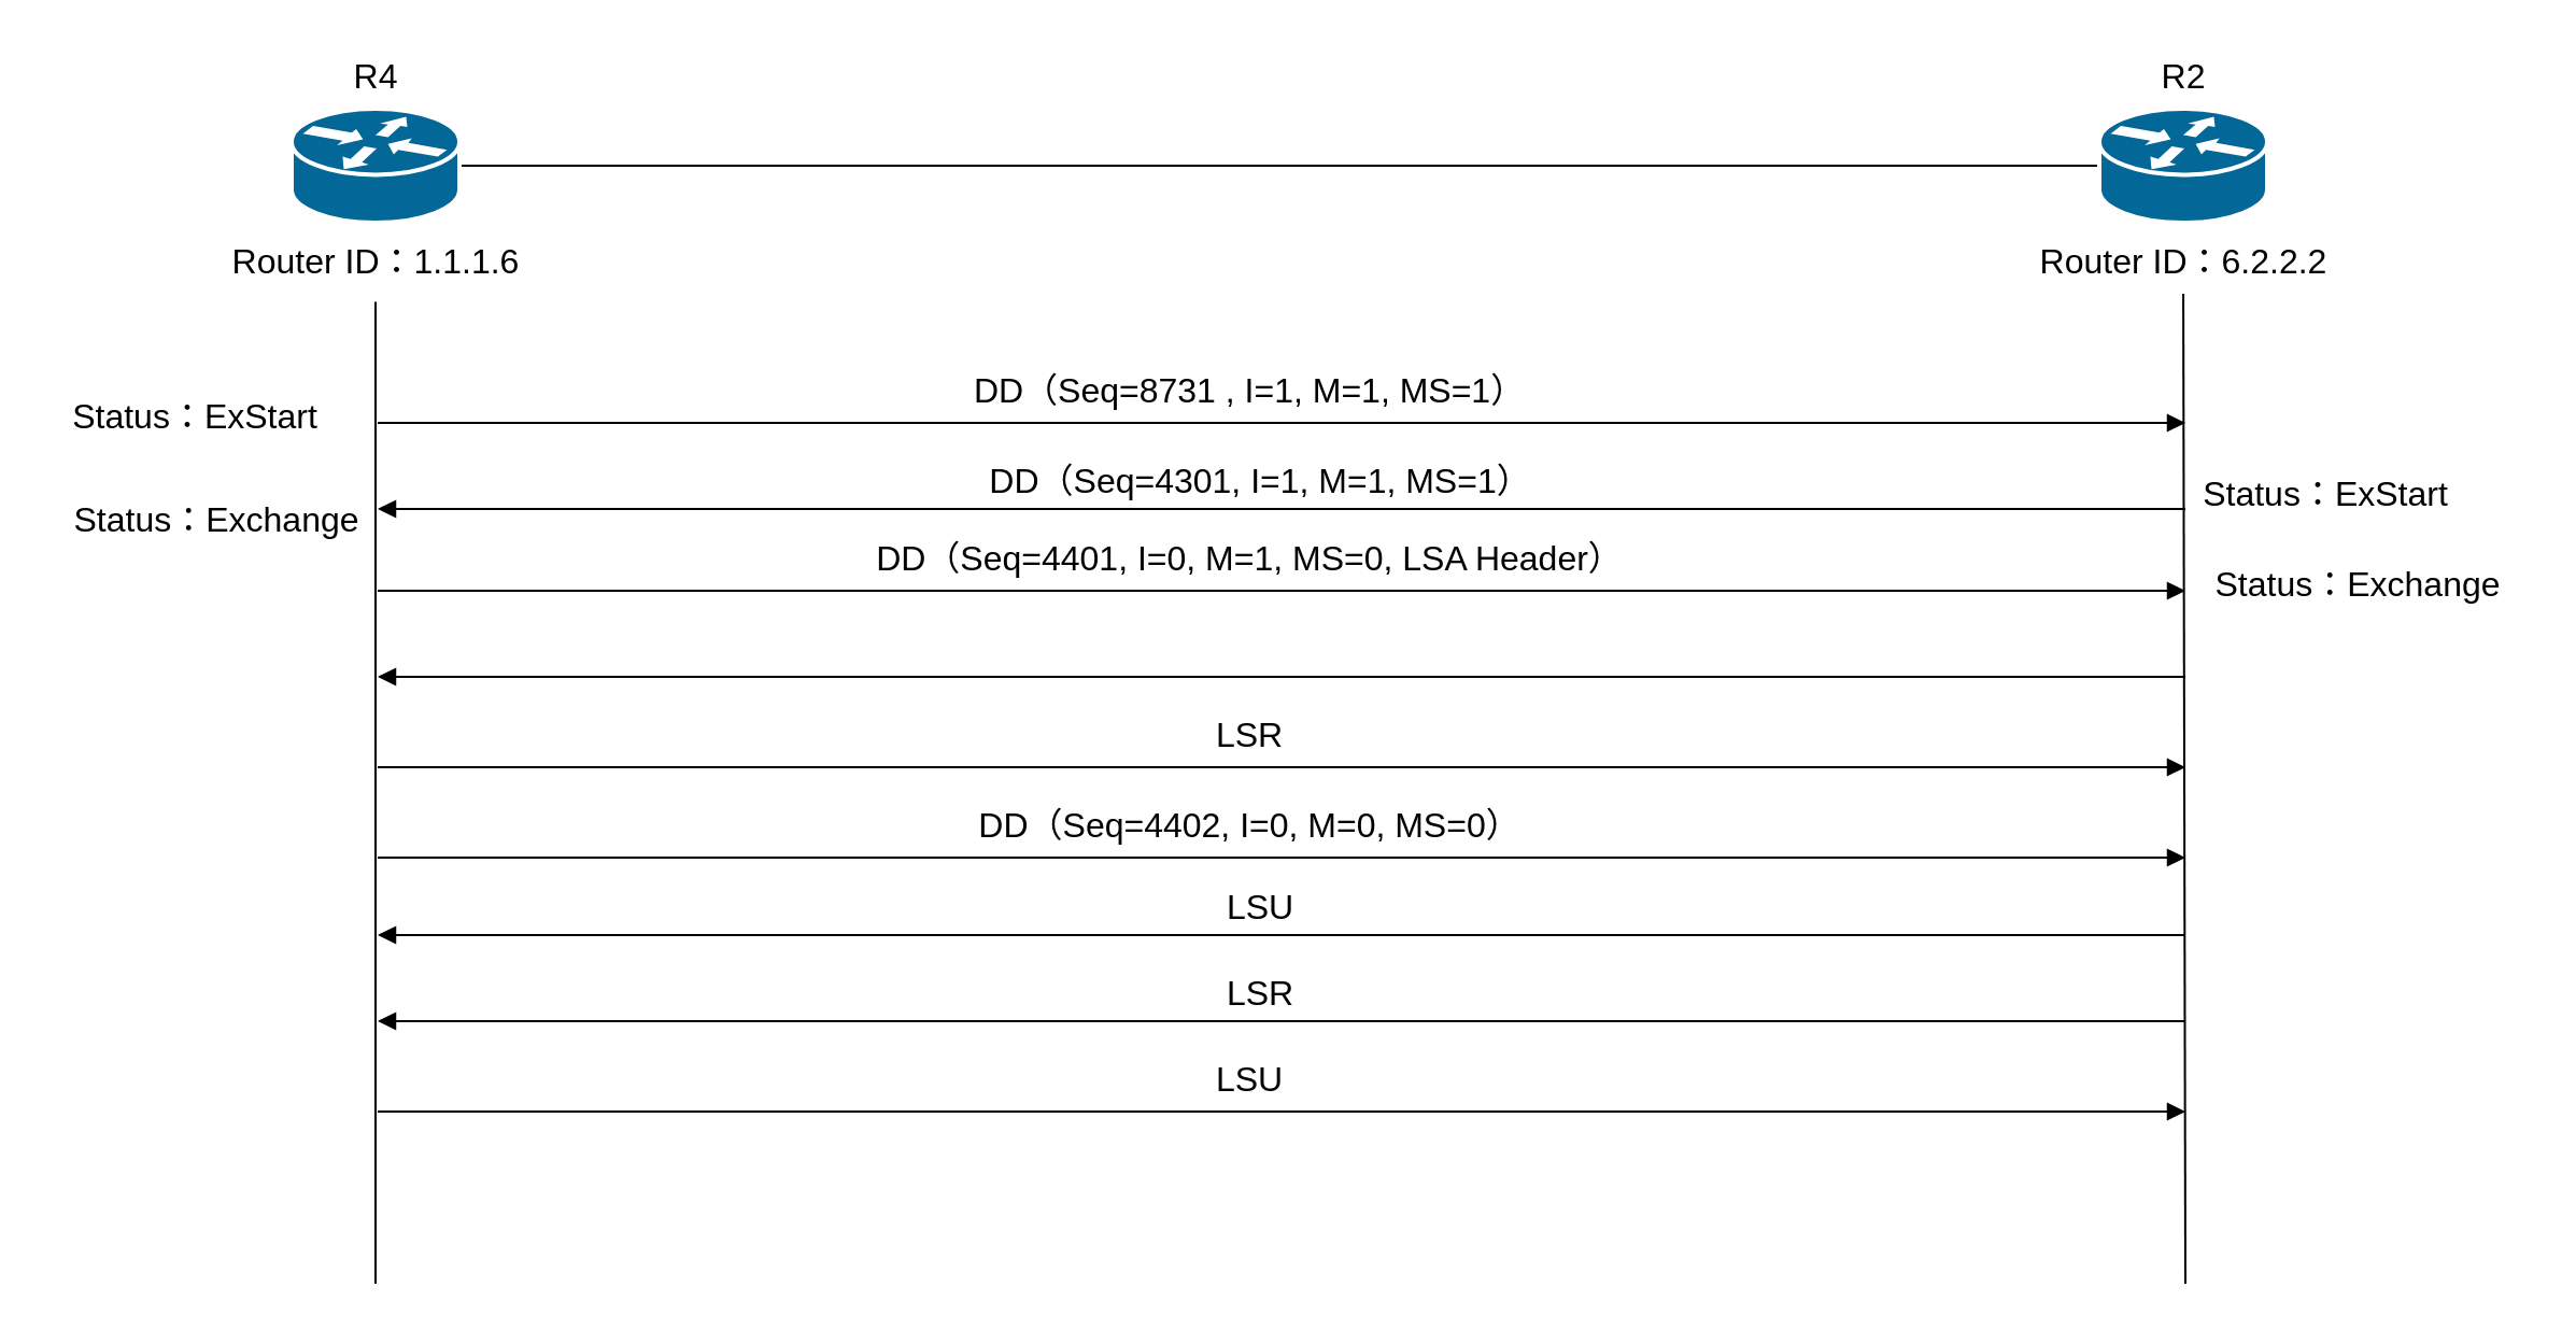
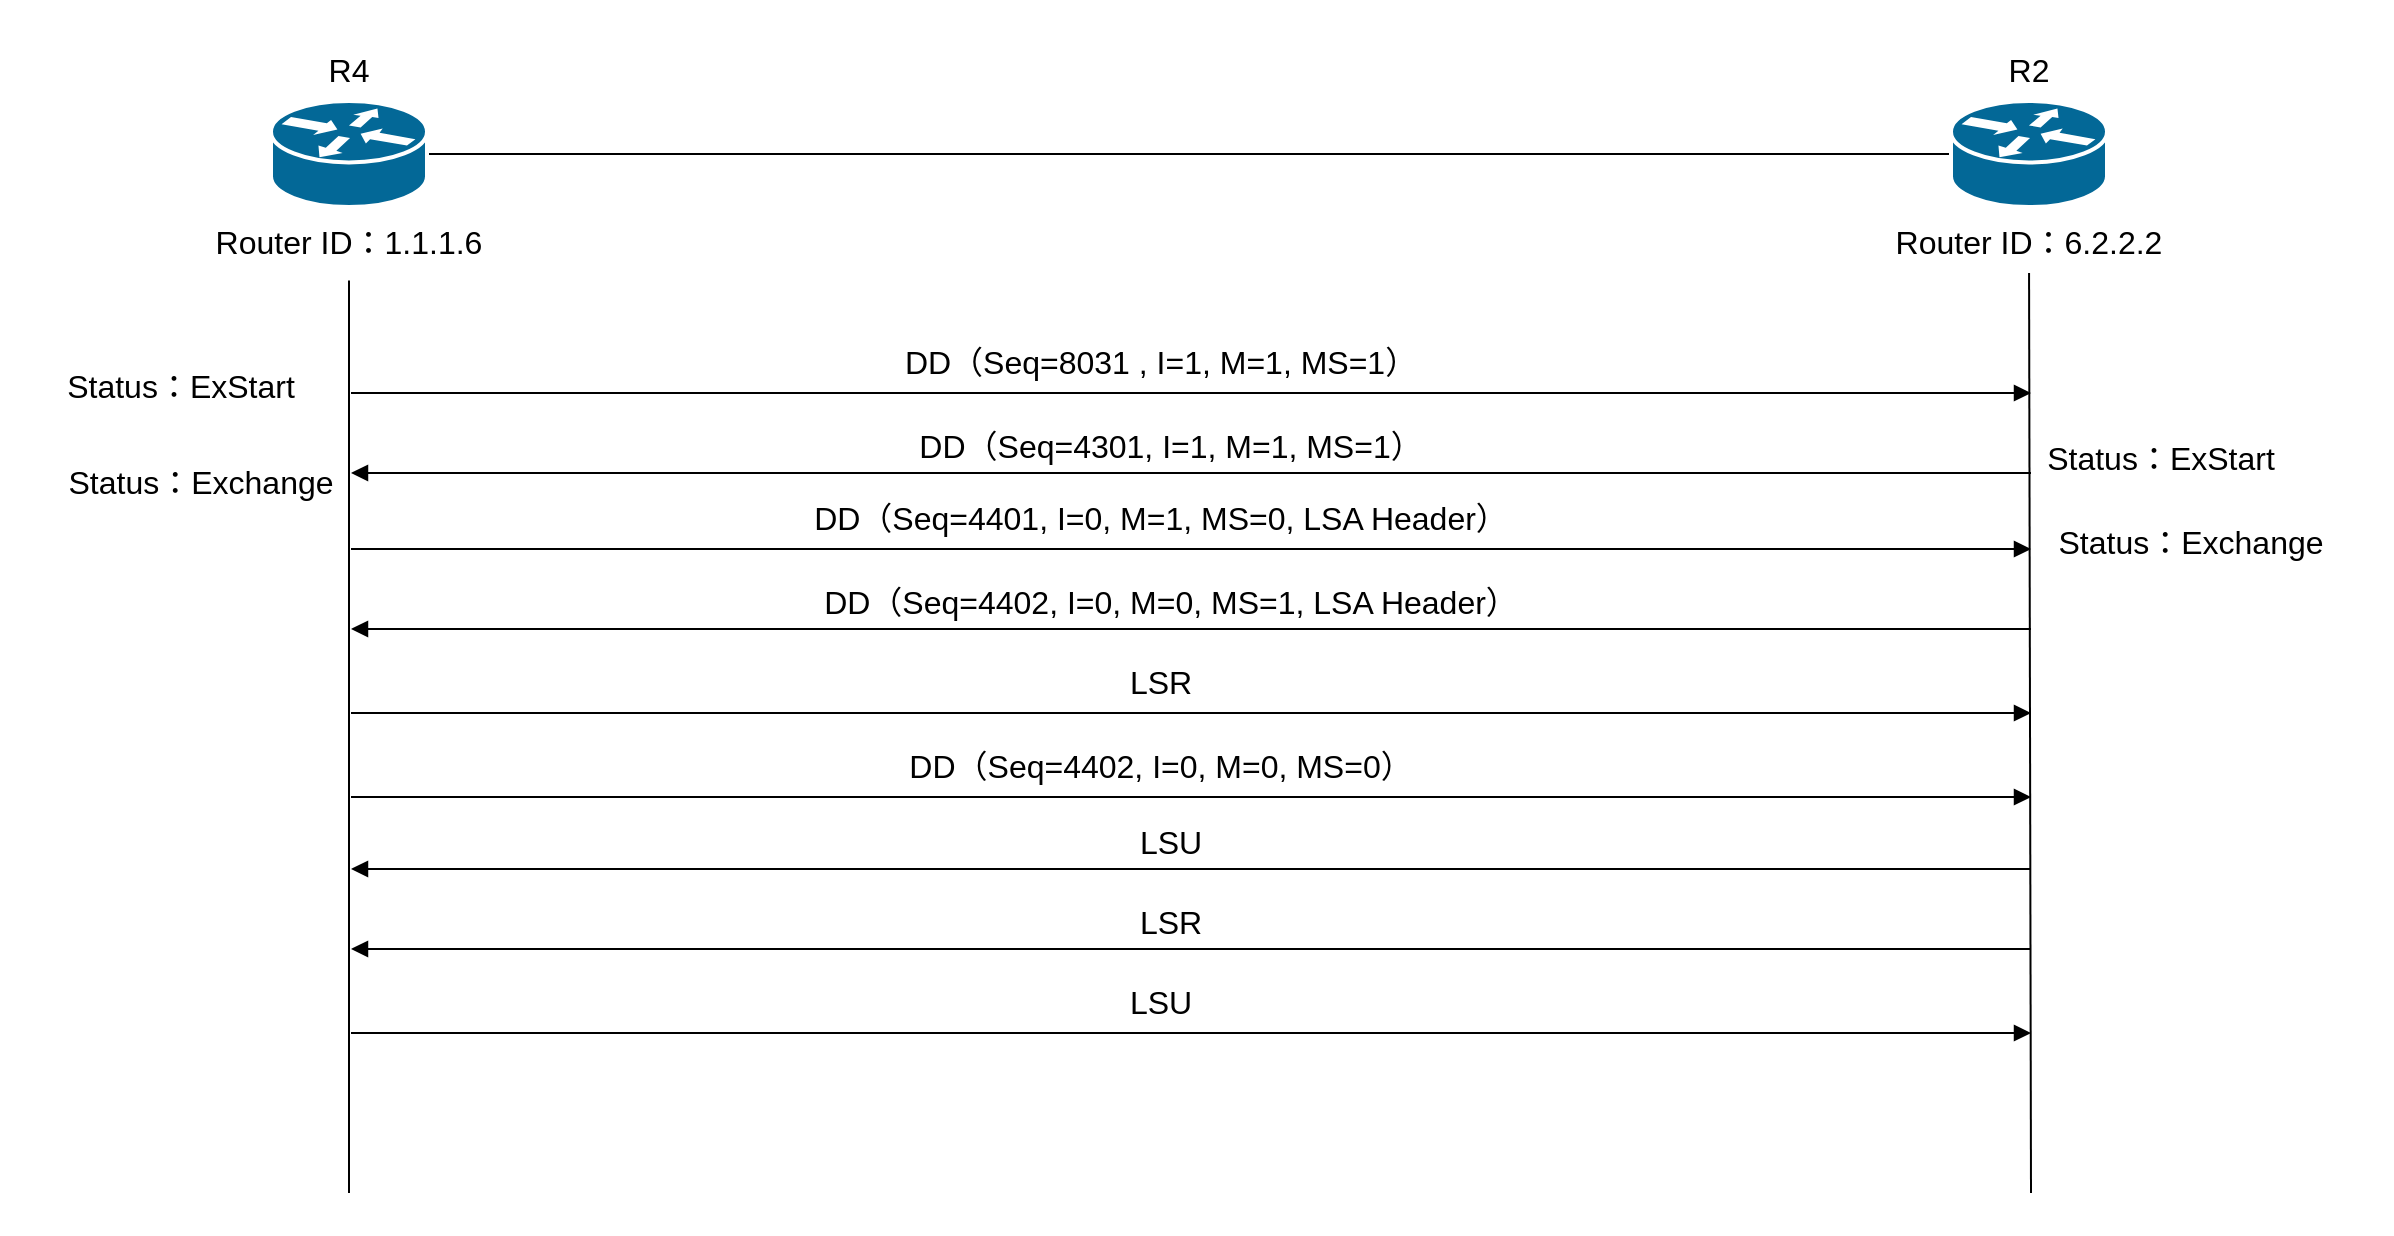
  <mxCell id="0" />
  <mxCell id="1" parent="0" />
  <mxCell id="2" value="" style="edgeStyle=orthogonalEdgeStyle;rounded=0;orthogonalLoop=1;jettySize=auto;html=1;endArrow=none;startFill=0;" parent="1" source="5" target="9" edge="1"><mxGeometry relative="1" as="geometry" /></mxCell>
  <mxCell id="3" value="" style="group" parent="1" vertex="1" connectable="0"><mxGeometry x="94" y="20" width="160" height="116" as="geometry" /></mxCell>
  <mxCell id="4" value="" style="group" parent="3" vertex="1" connectable="0"><mxGeometry x="41" width="78" height="83" as="geometry" /></mxCell>
  <mxCell id="5" value="" style="shape=mxgraph.cisco.routers.router;sketch=0;html=1;pointerEvents=1;dashed=0;fillColor=#036897;strokeColor=#ffffff;strokeWidth=2;verticalLabelPosition=bottom;verticalAlign=top;align=center;outlineConnect=0;" parent="4" vertex="1"><mxGeometry y="30" width="78" height="53" as="geometry" /></mxCell>
  <mxCell id="6" value="&lt;font style=&quot;font-size: 16px;&quot;&gt;R4&lt;/font&gt;" style="text;html=1;align=center;verticalAlign=middle;resizable=0;points=[];autosize=1;strokeColor=none;fillColor=none;" parent="4" vertex="1"><mxGeometry x="19" width="40" height="30" as="geometry" /></mxCell>
  <mxCell id="7" value="&lt;font style=&quot;font-size: 16px;&quot;&gt;Router ID：1.1.1.6&lt;/font&gt;" style="text;html=1;align=center;verticalAlign=middle;resizable=0;points=[];autosize=1;strokeColor=none;fillColor=none;" parent="3" vertex="1"><mxGeometry y="86" width="160" height="30" as="geometry" /></mxCell>
  <mxCell id="8" value="" style="group" parent="1" vertex="1" connectable="0"><mxGeometry x="934" y="20" width="160" height="116" as="geometry" /></mxCell>
  <mxCell id="9" value="" style="shape=mxgraph.cisco.routers.router;sketch=0;html=1;pointerEvents=1;dashed=0;fillColor=#036897;strokeColor=#ffffff;strokeWidth=2;verticalLabelPosition=bottom;verticalAlign=top;align=center;outlineConnect=0;" parent="8" vertex="1"><mxGeometry x="41" y="30" width="78" height="53" as="geometry" /></mxCell>
  <mxCell id="10" value="&lt;font style=&quot;font-size: 16px;&quot;&gt;R2&lt;/font&gt;" style="text;html=1;align=center;verticalAlign=middle;resizable=0;points=[];autosize=1;strokeColor=none;fillColor=none;" parent="8" vertex="1"><mxGeometry x="60" width="40" height="30" as="geometry" /></mxCell>
  <mxCell id="11" value="&lt;font style=&quot;font-size: 16px;&quot;&gt;Router ID：6.2.2.2&lt;/font&gt;" style="text;html=1;align=center;verticalAlign=middle;resizable=0;points=[];autosize=1;strokeColor=none;fillColor=none;" parent="8" vertex="1"><mxGeometry y="86" width="160" height="30" as="geometry" /></mxCell>
  <mxCell id="12" value="" style="endArrow=none;html=1;rounded=0;entryX=0.5;entryY=1.125;entryDx=0;entryDy=0;entryPerimeter=0;" parent="1" target="7" edge="1"><mxGeometry width="50" height="50" relative="1" as="geometry"><mxPoint x="174" y="596" as="sourcePoint" /><mxPoint x="565" y="256" as="targetPoint" /></mxGeometry></mxCell>
  <mxCell id="13" value="" style="endArrow=none;html=1;rounded=0;" parent="1" target="11" edge="1"><mxGeometry width="50" height="50" relative="1" as="geometry"><mxPoint x="1015" y="596" as="sourcePoint" /><mxPoint x="1013.52" y="136" as="targetPoint" /></mxGeometry></mxCell>
- <mxCell id="14" value="&lt;span style=&quot;font-size: 16px;&quot;&gt;DD（Seq=8731 , I=1, M=1, MS=1）&lt;/span&gt;" style="text;html=1;align=center;verticalAlign=middle;resizable=0;points=[];autosize=1;strokeColor=none;fillColor=none;" parent="1" vertex="1"><mxGeometry x="440" y="166" width="280" height="30" as="geometry" /></mxCell>
+ <mxCell id="14" value="&lt;span style=&quot;font-size: 16px;&quot;&gt;DD（Seq=8031 , I=1, M=1, MS=1）&lt;/span&gt;" style="text;html=1;align=center;verticalAlign=middle;resizable=0;points=[];autosize=1;strokeColor=none;fillColor=none;" parent="1" vertex="1"><mxGeometry x="440" y="166" width="280" height="30" as="geometry" /></mxCell>
  <mxCell id="15" value="&lt;span style=&quot;font-size: 16px;&quot;&gt;Status：ExStart&lt;/span&gt;" style="text;html=1;align=center;verticalAlign=middle;resizable=0;points=[];autosize=1;strokeColor=none;fillColor=none;" parent="1" vertex="1"><mxGeometry x="1010" y="214" width="140" height="30" as="geometry" /></mxCell>
  <mxCell id="16" value="" style="group" parent="1" vertex="1" connectable="0"><mxGeometry x="175" y="178" width="840" height="30" as="geometry" /></mxCell>
  <mxCell id="17" value="" style="endArrow=none;startArrow=block;html=1;rounded=0;startFill=1;movable=1;resizable=1;rotatable=1;deletable=1;editable=1;locked=0;connectable=1;" parent="16" edge="1"><mxGeometry width="50" height="50" relative="1" as="geometry"><mxPoint x="840" y="18" as="sourcePoint" /><mxPoint y="18" as="targetPoint" /></mxGeometry></mxCell>
  <mxCell id="18" value="&lt;span style=&quot;font-size: 16px;&quot;&gt;DD（Seq=4401, I=0, M=1, MS=0, LSA Header）&lt;/span&gt;" style="text;html=1;align=center;verticalAlign=middle;resizable=0;points=[];autosize=1;strokeColor=none;fillColor=none;" parent="1" vertex="1"><mxGeometry x="395" y="244" width="370" height="30" as="geometry" /></mxCell>
  <mxCell id="19" value="" style="group" parent="1" vertex="1" connectable="0"><mxGeometry x="175" y="256" width="840" height="30" as="geometry" /></mxCell>
  <mxCell id="20" value="" style="endArrow=none;startArrow=block;html=1;rounded=0;startFill=1;movable=1;resizable=1;rotatable=1;deletable=1;editable=1;locked=0;connectable=1;" parent="19" edge="1"><mxGeometry width="50" height="50" relative="1" as="geometry"><mxPoint x="840" y="18" as="sourcePoint" /><mxPoint y="18" as="targetPoint" /></mxGeometry></mxCell>
  <mxCell id="21" value="" style="endArrow=none;startArrow=block;html=1;rounded=0;startFill=1;movable=1;resizable=1;rotatable=1;deletable=1;editable=1;locked=0;connectable=1;" parent="1" edge="1"><mxGeometry width="50" height="50" relative="1" as="geometry"><mxPoint x="175" y="236" as="sourcePoint" /><mxPoint x="1015" y="236" as="targetPoint" /></mxGeometry></mxCell>
  <mxCell id="22" value="&lt;span style=&quot;font-size: 16px;&quot;&gt;DD（Seq=4301, I=1, M=1, MS=1）&lt;/span&gt;" style="text;html=1;align=center;verticalAlign=middle;resizable=0;points=[];autosize=1;strokeColor=none;fillColor=none;" parent="1" vertex="1"><mxGeometry x="445" y="208" width="280" height="30" as="geometry" /></mxCell>
  <mxCell id="23" value="&lt;span style=&quot;font-size: 16px;&quot;&gt;Status：Exchange&lt;/span&gt;" style="text;html=1;align=center;verticalAlign=middle;resizable=0;points=[];autosize=1;strokeColor=none;fillColor=none;" parent="1" vertex="1"><mxGeometry x="1015" y="256" width="160" height="30" as="geometry" /></mxCell>
  <mxCell id="24" value="&lt;span style=&quot;font-size: 16px;&quot;&gt;Status：Exchange&lt;/span&gt;" style="text;html=1;align=center;verticalAlign=middle;resizable=0;points=[];autosize=1;strokeColor=none;fillColor=none;" parent="1" vertex="1"><mxGeometry x="20" y="226" width="160" height="30" as="geometry" /></mxCell>
  <mxCell id="25" value="&lt;span style=&quot;font-size: 16px;&quot;&gt;Status：ExStart&lt;/span&gt;" style="text;html=1;align=center;verticalAlign=middle;resizable=0;points=[];autosize=1;strokeColor=none;fillColor=none;" parent="1" vertex="1"><mxGeometry x="20" y="178" width="140" height="30" as="geometry" /></mxCell>
  <mxCell id="26" value="" style="endArrow=none;startArrow=block;html=1;rounded=0;startFill=1;movable=1;resizable=1;rotatable=1;deletable=1;editable=1;locked=0;connectable=1;" parent="1" edge="1"><mxGeometry width="50" height="50" relative="1" as="geometry"><mxPoint x="175" y="314" as="sourcePoint" /><mxPoint x="1015" y="314" as="targetPoint" /></mxGeometry></mxCell>
+ <mxCell id="27" value="&lt;span style=&quot;font-size: 16px;&quot;&gt;DD（Seq=4402, I=0, M=0, MS=1, LSA Header）&lt;/span&gt;" style="text;html=1;align=center;verticalAlign=middle;resizable=0;points=[];autosize=1;strokeColor=none;fillColor=none;" parent="1" vertex="1"><mxGeometry x="400" y="286" width="370" height="30" as="geometry" /></mxCell>
  <mxCell id="28" value="&lt;span style=&quot;font-size: 16px;&quot;&gt;LSR&lt;/span&gt;" style="text;html=1;align=center;verticalAlign=middle;resizable=0;points=[];autosize=1;strokeColor=none;fillColor=none;" vertex="1" parent="1"><mxGeometry x="555" y="326" width="50" height="30" as="geometry" /></mxCell>
  <mxCell id="29" value="" style="group" vertex="1" connectable="0" parent="1"><mxGeometry x="175" y="338" width="840" height="30" as="geometry" /></mxCell>
  <mxCell id="30" value="" style="endArrow=none;startArrow=block;html=1;rounded=0;startFill=1;movable=1;resizable=1;rotatable=1;deletable=1;editable=1;locked=0;connectable=1;" edge="1" parent="29"><mxGeometry width="50" height="50" relative="1" as="geometry"><mxPoint x="840" y="18" as="sourcePoint" /><mxPoint y="18" as="targetPoint" /></mxGeometry></mxCell>
  <mxCell id="31" value="&lt;span style=&quot;font-size: 16px;&quot;&gt;DD（Seq=4402, I=0, M=0, MS=0）&lt;/span&gt;" style="text;html=1;align=center;verticalAlign=middle;resizable=0;points=[];autosize=1;strokeColor=none;fillColor=none;" vertex="1" parent="1"><mxGeometry x="440" y="368" width="280" height="30" as="geometry" /></mxCell>
  <mxCell id="32" value="" style="group" vertex="1" connectable="0" parent="1"><mxGeometry x="175" y="380" width="840" height="30" as="geometry" /></mxCell>
  <mxCell id="33" value="" style="endArrow=none;startArrow=block;html=1;rounded=0;startFill=1;movable=1;resizable=1;rotatable=1;deletable=1;editable=1;locked=0;connectable=1;" edge="1" parent="32"><mxGeometry width="50" height="50" relative="1" as="geometry"><mxPoint x="840" y="18" as="sourcePoint" /><mxPoint y="18" as="targetPoint" /></mxGeometry></mxCell>
  <mxCell id="34" value="" style="endArrow=none;startArrow=block;html=1;rounded=0;startFill=1;movable=1;resizable=1;rotatable=1;deletable=1;editable=1;locked=0;connectable=1;" edge="1" parent="1"><mxGeometry width="50" height="50" relative="1" as="geometry"><mxPoint x="175" y="434" as="sourcePoint" /><mxPoint x="1015" y="434" as="targetPoint" /></mxGeometry></mxCell>
  <mxCell id="35" value="&lt;span style=&quot;font-size: 16px;&quot;&gt;LSU&lt;/span&gt;" style="text;html=1;align=center;verticalAlign=middle;resizable=0;points=[];autosize=1;strokeColor=none;fillColor=none;" vertex="1" parent="1"><mxGeometry x="560" y="406" width="50" height="30" as="geometry" /></mxCell>
  <mxCell id="36" value="" style="endArrow=none;startArrow=block;html=1;rounded=0;startFill=1;movable=1;resizable=1;rotatable=1;deletable=1;editable=1;locked=0;connectable=1;" edge="1" parent="1"><mxGeometry width="50" height="50" relative="1" as="geometry"><mxPoint x="175" y="474" as="sourcePoint" /><mxPoint x="1015" y="474" as="targetPoint" /></mxGeometry></mxCell>
  <mxCell id="37" value="&lt;span style=&quot;font-size: 16px;&quot;&gt;LSR&lt;/span&gt;" style="text;html=1;align=center;verticalAlign=middle;resizable=0;points=[];autosize=1;strokeColor=none;fillColor=none;" vertex="1" parent="1"><mxGeometry x="560" y="446" width="50" height="30" as="geometry" /></mxCell>
  <mxCell id="38" value="&lt;span style=&quot;font-size: 16px;&quot;&gt;LSU&lt;/span&gt;" style="text;html=1;align=center;verticalAlign=middle;resizable=0;points=[];autosize=1;strokeColor=none;fillColor=none;" vertex="1" parent="1"><mxGeometry x="555" y="486" width="50" height="30" as="geometry" /></mxCell>
  <mxCell id="39" value="" style="group" vertex="1" connectable="0" parent="1"><mxGeometry x="175" y="498" width="840" height="30" as="geometry" /></mxCell>
  <mxCell id="40" value="" style="endArrow=none;startArrow=block;html=1;rounded=0;startFill=1;movable=1;resizable=1;rotatable=1;deletable=1;editable=1;locked=0;connectable=1;" edge="1" parent="39"><mxGeometry width="50" height="50" relative="1" as="geometry"><mxPoint x="840" y="18" as="sourcePoint" /><mxPoint y="18" as="targetPoint" /></mxGeometry></mxCell>
